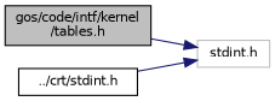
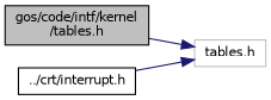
  digraph {
    rankdir=LR
    node [color=black fillcolor=white fontname=Helvetica fontsize=10 shape=record style=filled]
    edge [color=midnightblue fontname=Helvetica fontsize=10 labelfontname=Helvetica labelfontsize=10 style=solid]
    n1 [fillcolor=grey75 fontcolor=black height=0.2 label="gos/code/intf/kernel\l/tables.h" width=0.4]
-   n2 [color=grey75 height=0.2 label="stdint.h" width=0.4]
-   n3 [height=0.2 label="../crt/stdint.h" width=0.4]
+   n2 [color=grey75 height=0.2 label="tables.h" width=0.4]
+   n3 [height=0.2 label="../crt/interrupt.h" width=0.4]
    n1 -> n2
    n3 -> n2
  }
